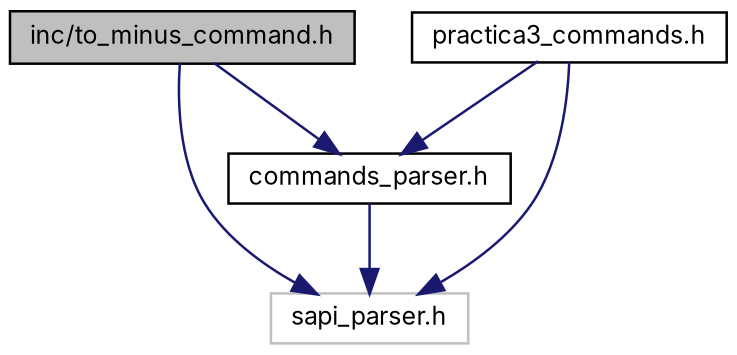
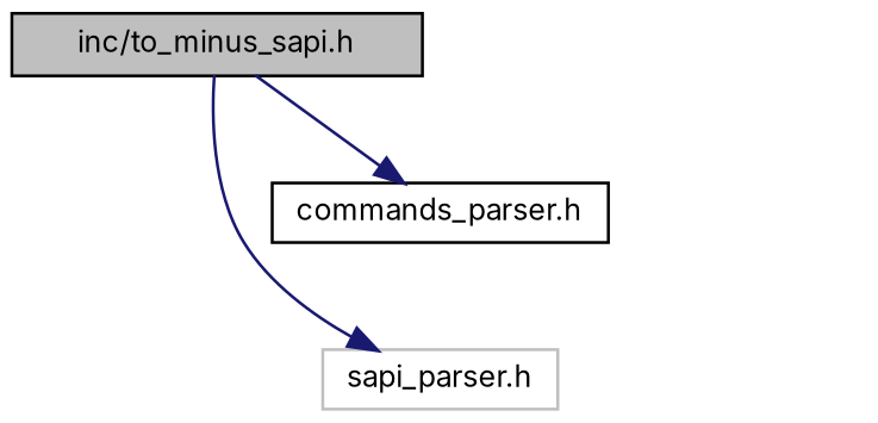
  digraph {
    fontname=Inter
    node [color=black fillcolor=white fontname=Inter fontsize=10 shape=record style=filled]
    edge [color=midnightblue fontname=Inter fontsize=10 labelfontname=Helvetica labelfontsize=10 style=solid]
-   n1 [fillcolor=grey75 fontcolor=black height=0.2 label="inc/to_minus_command.h" width=0.4]
+   n1 [fillcolor=grey75 fontcolor=black height=0.2 label="inc/to_minus_sapi.h" width=0.4]
    n2 [color=grey75 height=0.2 label="sapi_parser.h" width=0.4]
    n3 [height=0.2 label="commands_parser.h" width=0.4]
-   n4 [height=0.2 label="practica3_commands.h" width=0.4]
    n1 -> n2
    n1 -> n3
-   n3 -> n2
-   n4 -> n2
-   n4 -> n3
  }
